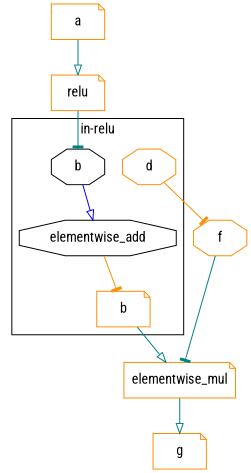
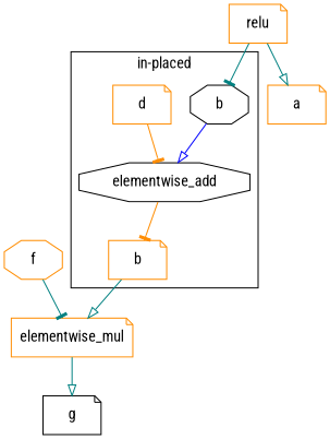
  digraph {
    fontname="Roboto Condensed"
    node [color=darkorange fontname="Roboto Condensed" shape=note]
    edge [arrowhead=tee color=teal fontname="Roboto Condensed"]
    n1 [color=black label=elementwise_add shape=octagon]
    n2 [label=b]
    n3 [color=black label=b shape=octagon]
-   d [shape=octagon]
+   d
    n5 [label=elementwise_mul]
    n6 [label=relu]
-   g
+   g [color=black]
    a
    f [shape=octagon]
    subgraph cluster_1 {
-     label="in-relu"
+     label="in-placed"
      n1
      n2
      n3
      d
    }
    n1 -> n2 [color=darkorange]
    n2 -> n5 [arrowhead=onormal]
    n3 -> n1 [arrowhead=onormal color=blue]
-   d -> f [color=darkorange]
+   d -> n1 [color=darkorange]
    n5 -> g [arrowhead=onormal]
    n6 -> n3
-   a -> n6 [arrowhead=onormal]
+   n6 -> a [arrowhead=onormal]
    f -> n5
  }
